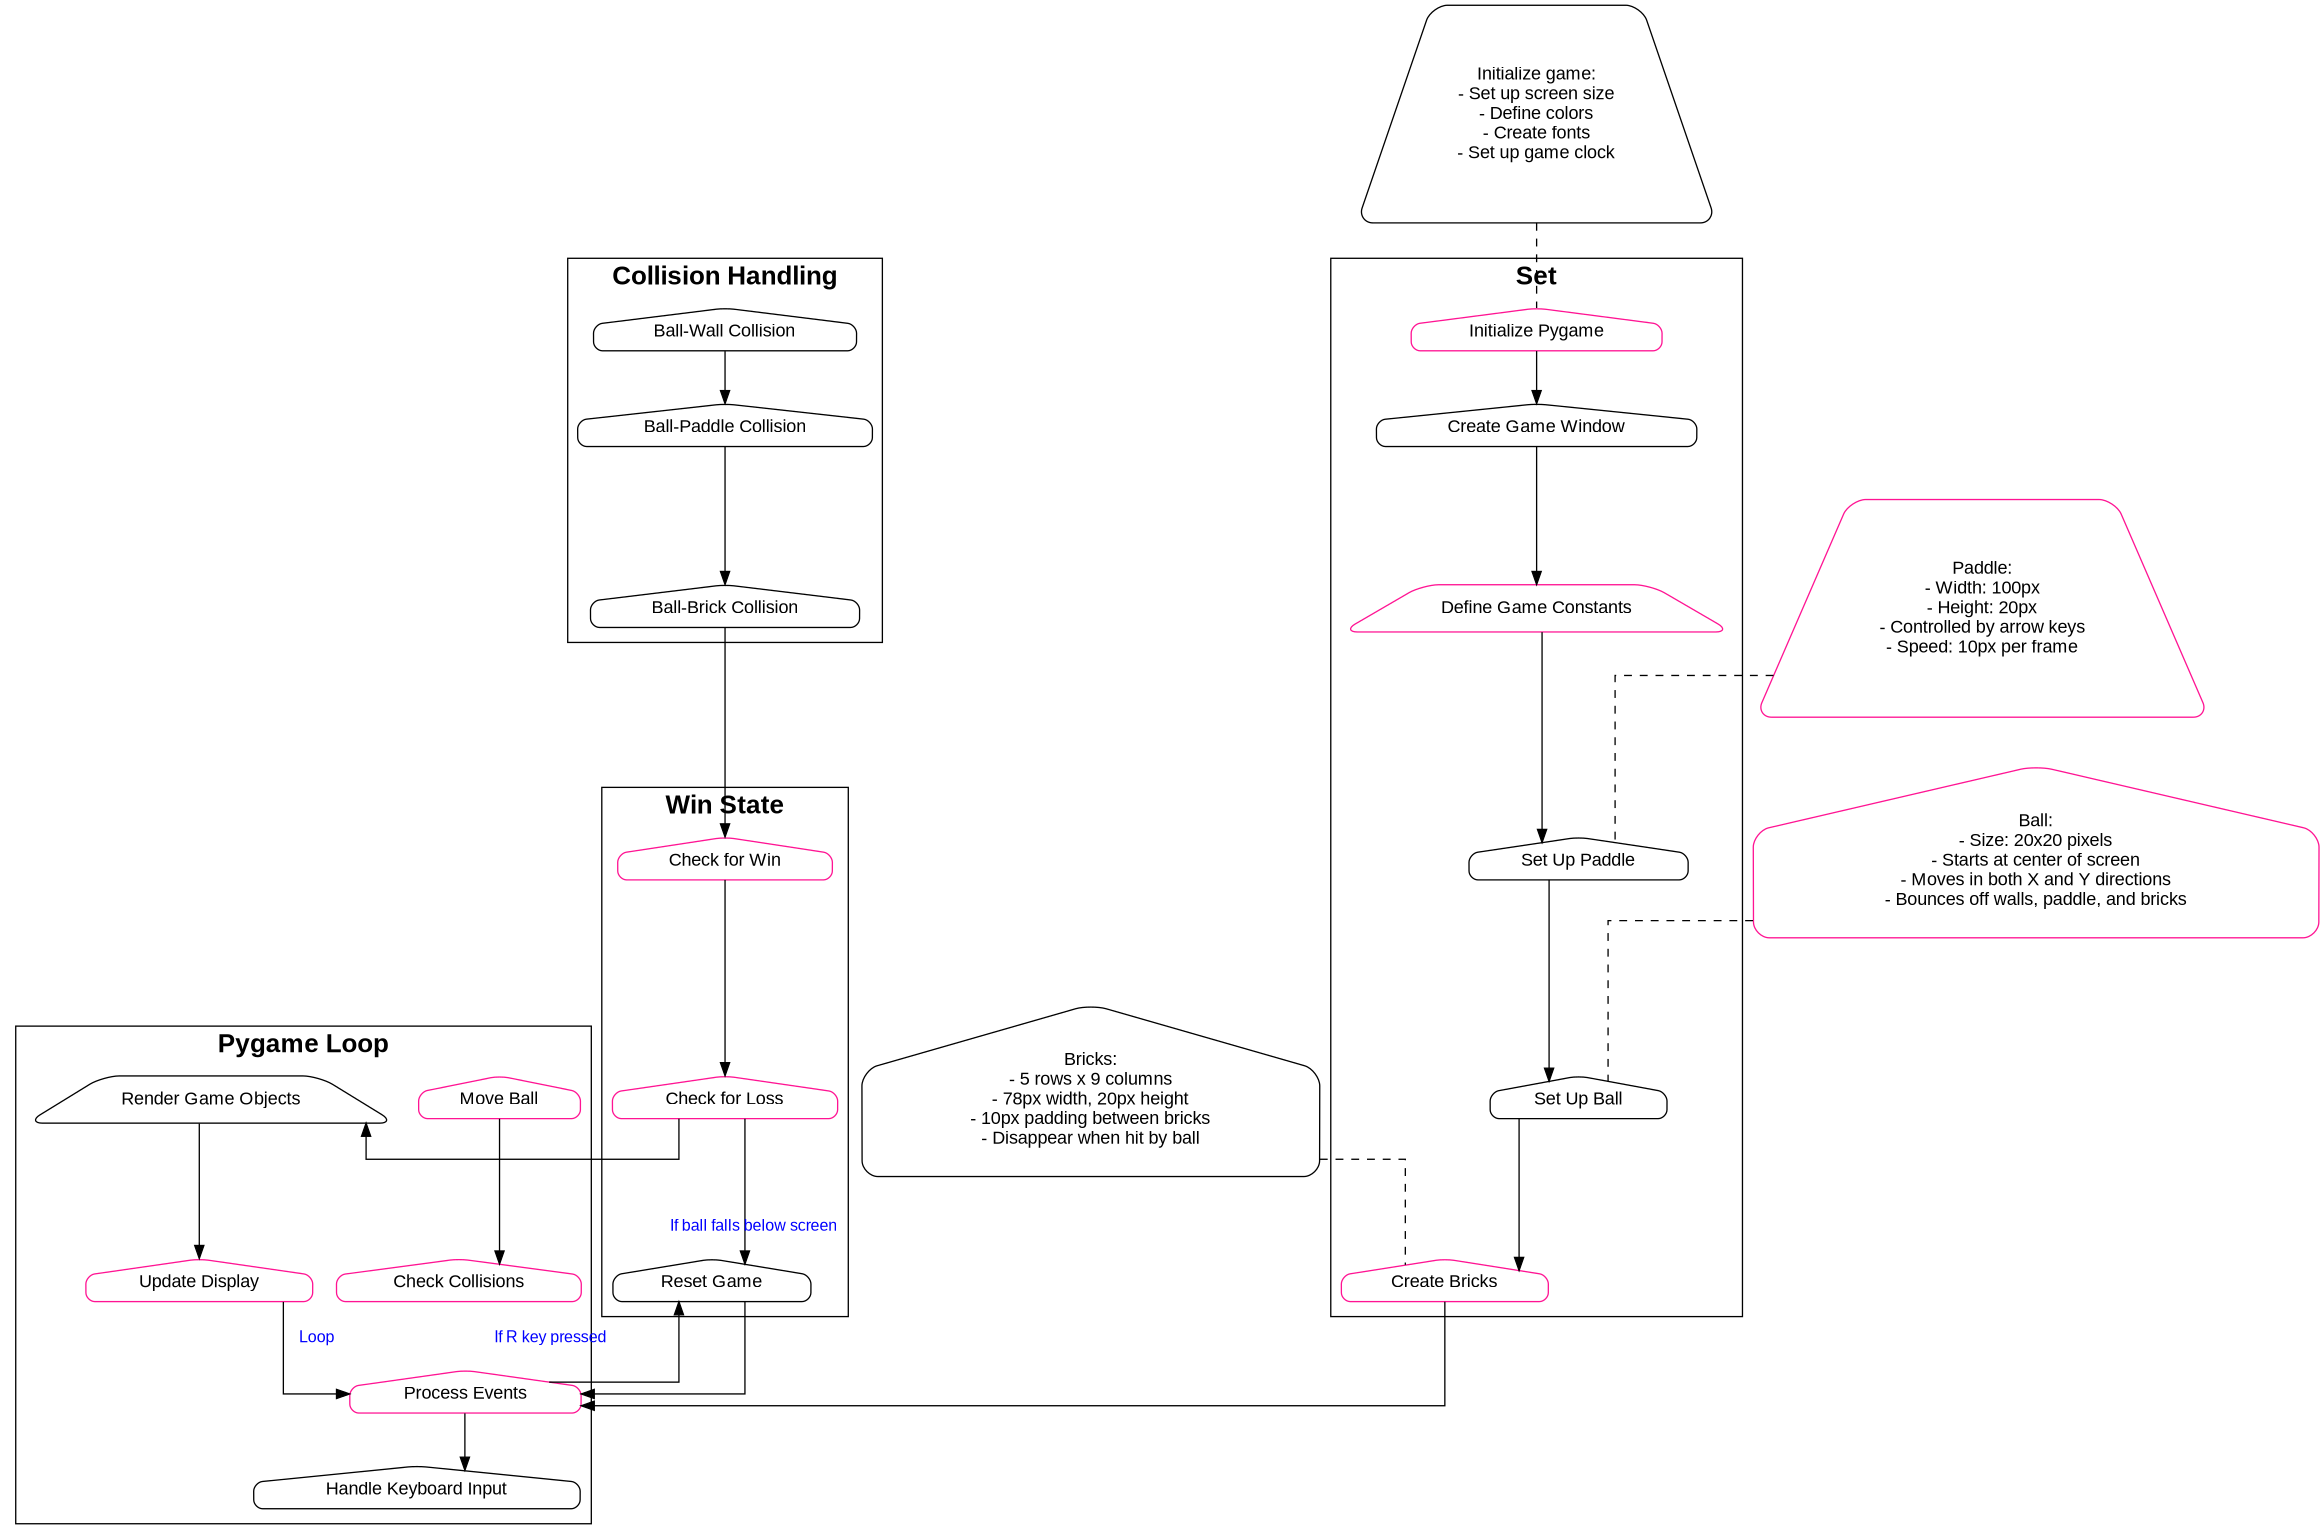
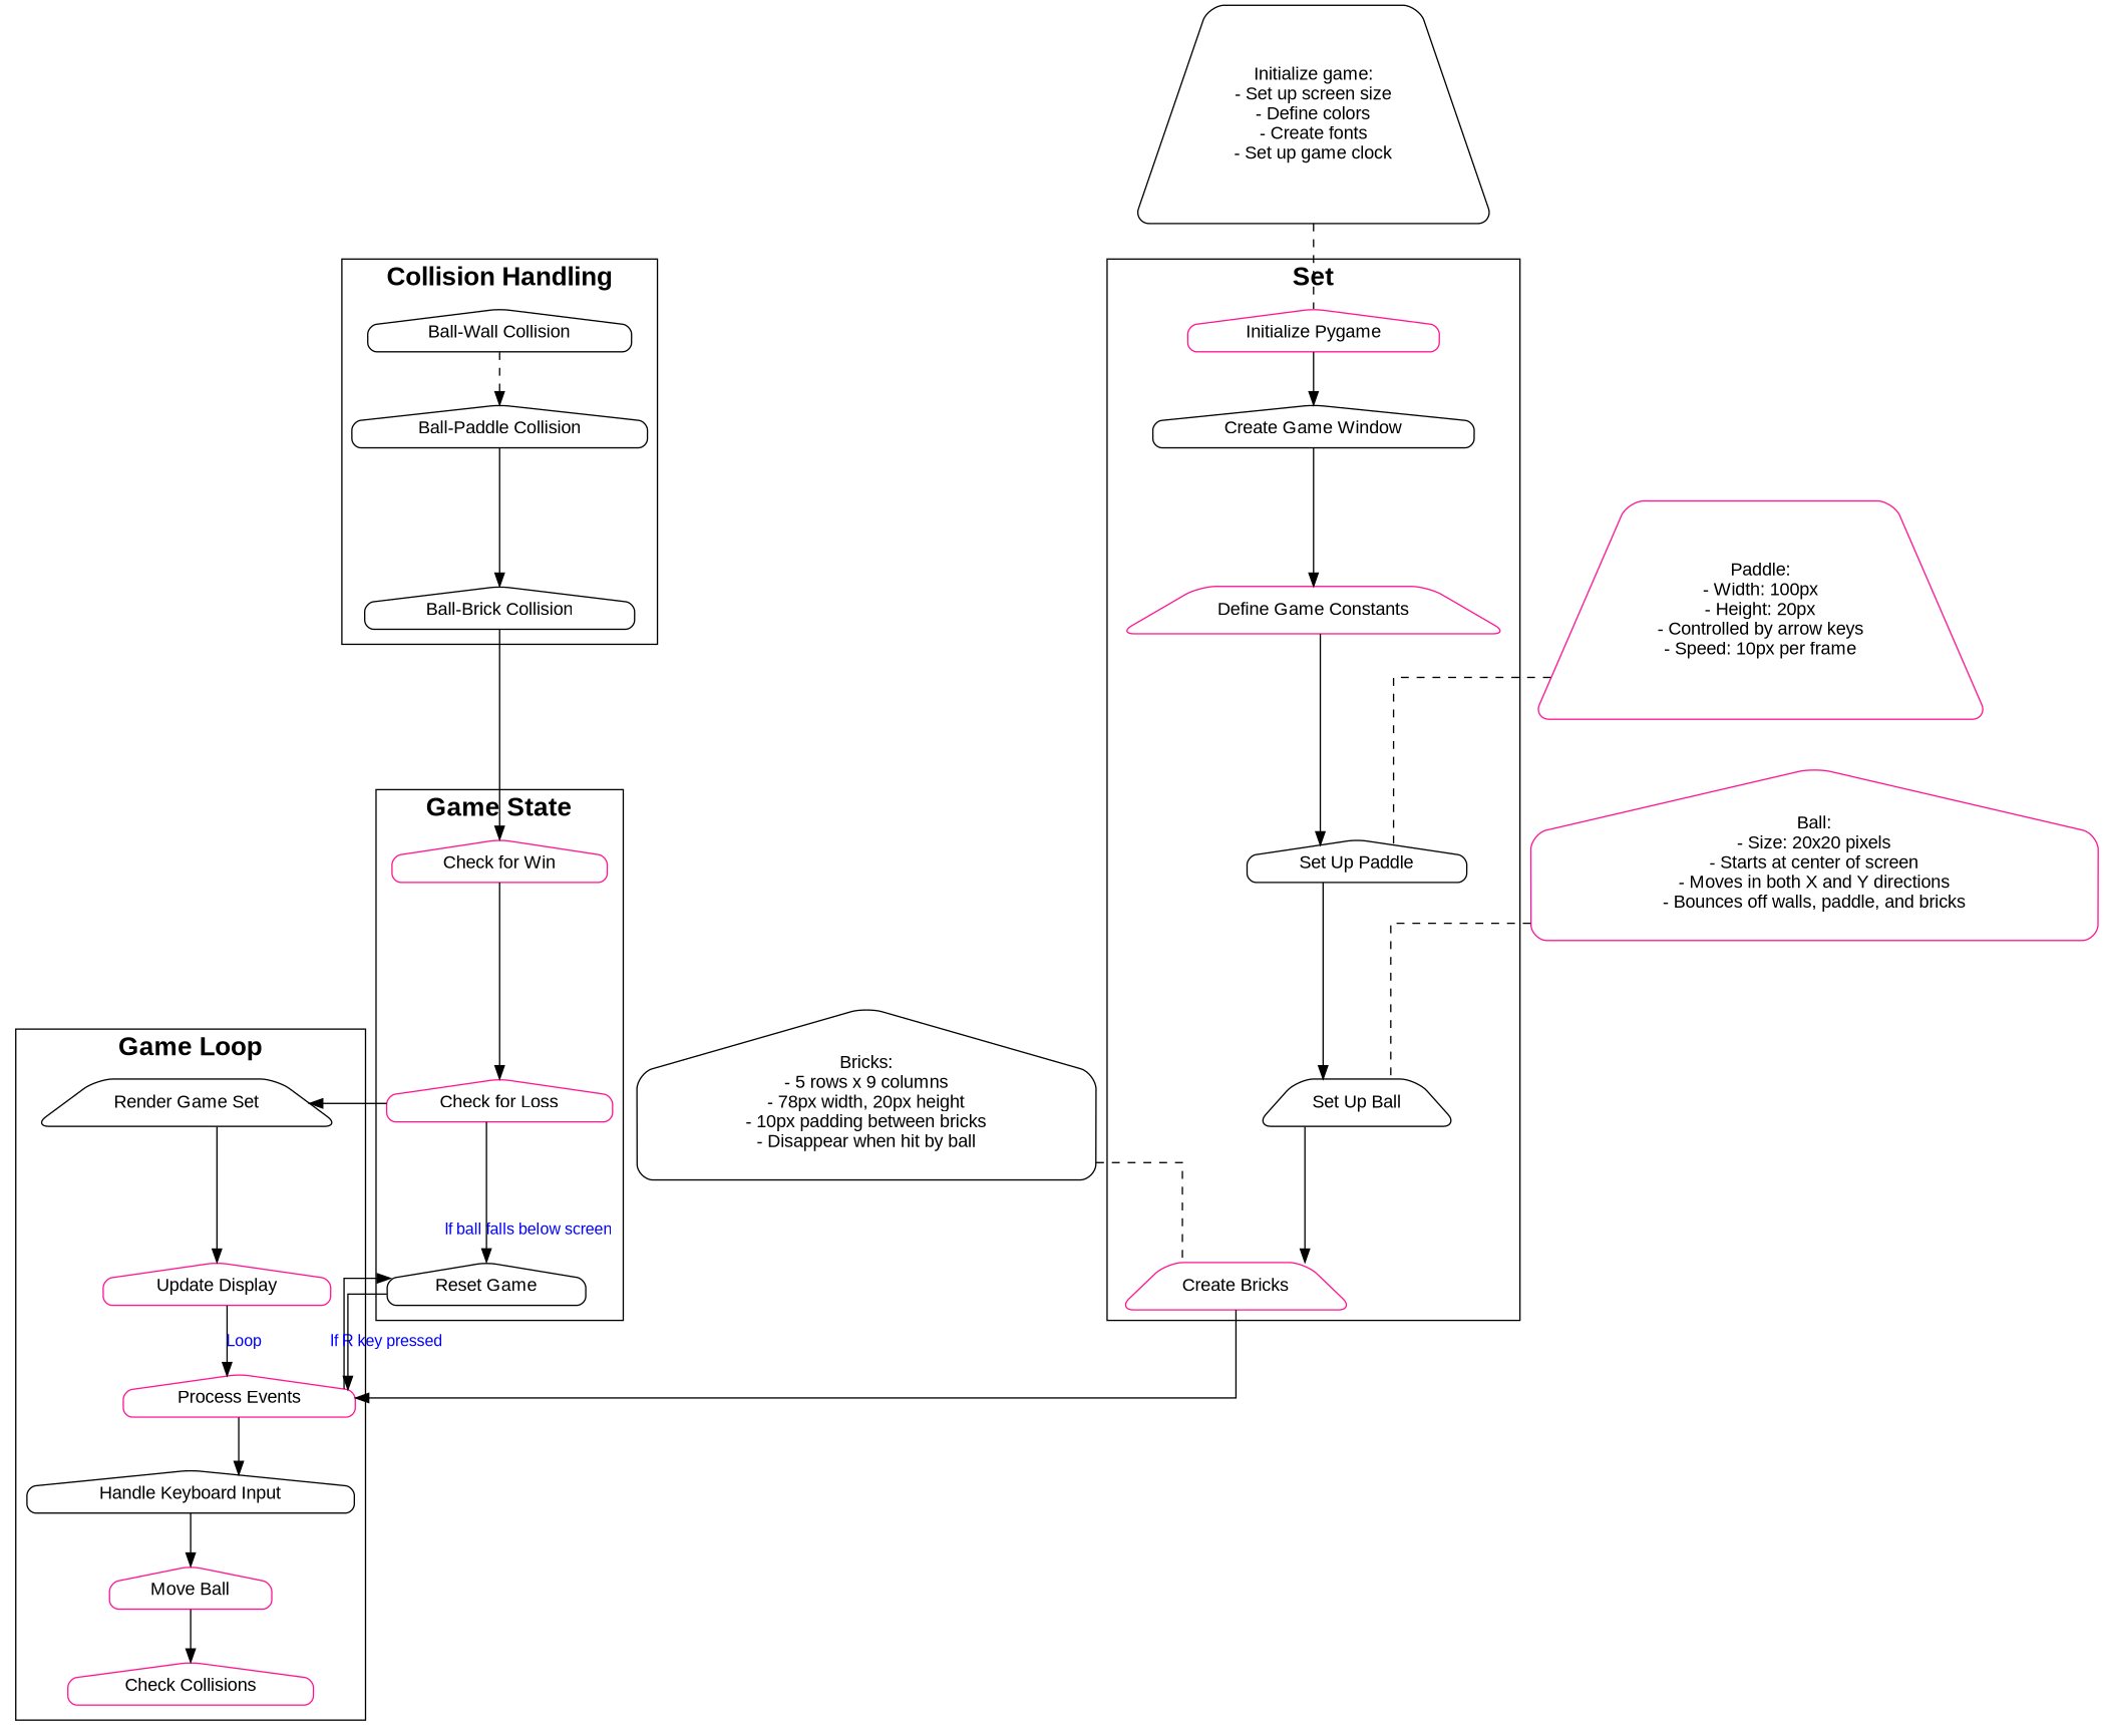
  digraph {
    fontname="Arial Bold"
    fontsize=20
    rankdir=TB
    splines=ortho
    node [color=deeppink fontcolor=black fontname=Arial fontsize=14 shape=house style=rounded]
    edge [fontcolor=blue fontname=Arial fontsize=12]
    n1 [label="Initialize Pygame"]
    n2 [color=black label="Create Game Window"]
    n3 [label="Define Game Constants" shape=trapezium]
    n4 [color=black label="Set Up Paddle"]
-   n5 [color=black label="Set Up Ball"]
-   n6 [label="Create Bricks"]
+   n5 [color=black label="Set Up Ball" shape=trapezium]
+   n6 [label="Create Bricks" shape=trapezium]
    n7 [label="Process Events"]
    n8 [color=black label="Handle Keyboard Input"]
    n9 [label="Move Ball"]
    n10 [label="Check Collisions"]
-   n11 [color=black label="Render Game Objects" shape=trapezium]
+   n11 [color=black label="Render Game Set" shape=trapezium]
    n12 [label="Update Display"]
    n13 [color=black label="Ball-Wall Collision"]
    n14 [color=black label="Ball-Paddle Collision"]
    n15 [color=black label="Ball-Brick Collision"]
    n16 [label="Check for Win"]
    n17 [label="Check for Loss"]
    n18 [color=black label="Reset Game"]
    n19 [color=black label="Initialize game:\n- Set up screen size\n- Define colors\n- Create fonts\n- Set up game clock" shape=trapezium]
    n20 [label="Paddle:\n- Width: 100px\n- Height: 20px\n- Controlled by arrow keys\n- Speed: 10px per frame" shape=trapezium]
    n21 [label="Ball:\n- Size: 20x20 pixels\n- Starts at center of screen\n- Moves in both X and Y directions\n- Bounces off walls, paddle, and bricks"]
    n22 [color=black label="Bricks:\n- 5 rows x 9 columns\n- 78px width, 20px height\n- 10px padding between bricks\n- Disappear when hit by ball"]
    subgraph cluster_1 {
      label=Set
      n1
      n2
      n3
      n4
      n5
      n6
    }
    subgraph cluster_2 {
-     label="Pygame Loop"
+     label="Game Loop"
      n7
      n8
      n9
      n10
      n11
      n12
    }
    subgraph cluster_3 {
      label="Collision Handling"
      n13
      n14
      n15
    }
    subgraph cluster_4 {
-     label="Win State"
+     label="Game State"
      n16
      n17
      n18
    }
    n1 -> n2
    n2 -> n3
    n3 -> n4
    n4 -> n5
    n5 -> n6
    n6 -> n7
    n7 -> n8
    n7 -> n18 [label="If R key pressed"]
+   n8 -> n9
    n9 -> n10
    n11 -> n12
    n12 -> n7 [label=Loop]
-   n13 -> n14
+   n13 -> n14 [style=dashed]
    n14 -> n15
    n15 -> n16
    n16 -> n17
    n17 -> n11
    n17 -> n18 [label="If ball falls below screen"]
    n18 -> n7
    n19 -> n1 [arrowhead=none style=dashed]
    n20 -> n4 [arrowhead=none style=dashed]
    n21 -> n5 [arrowhead=none style=dashed]
    n22 -> n6 [arrowhead=none style=dashed]
  }
